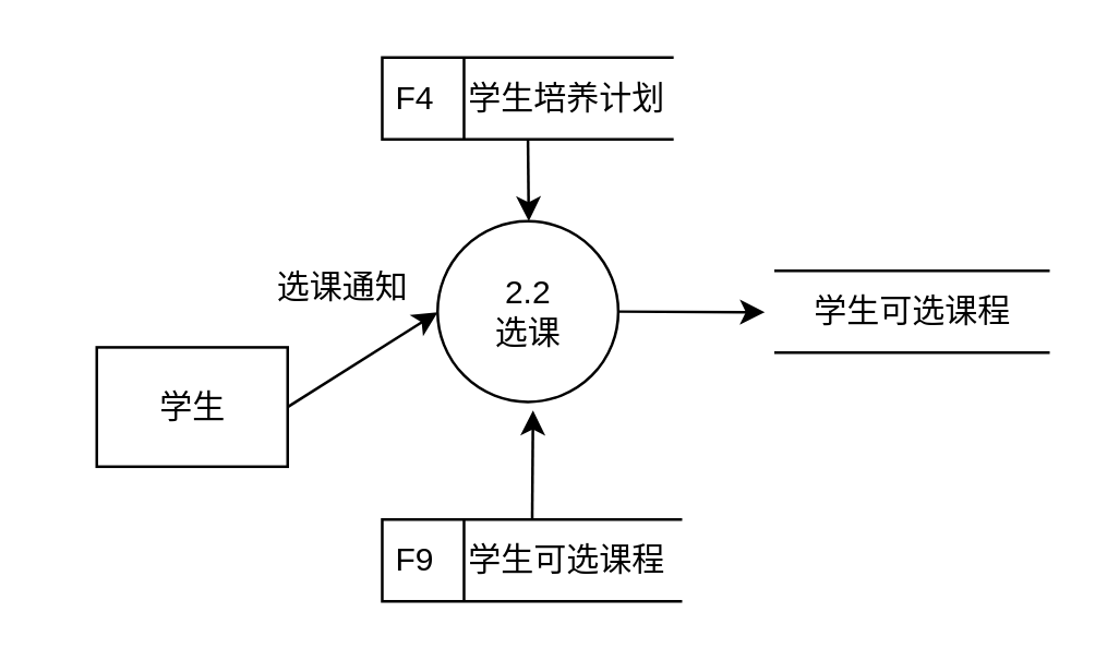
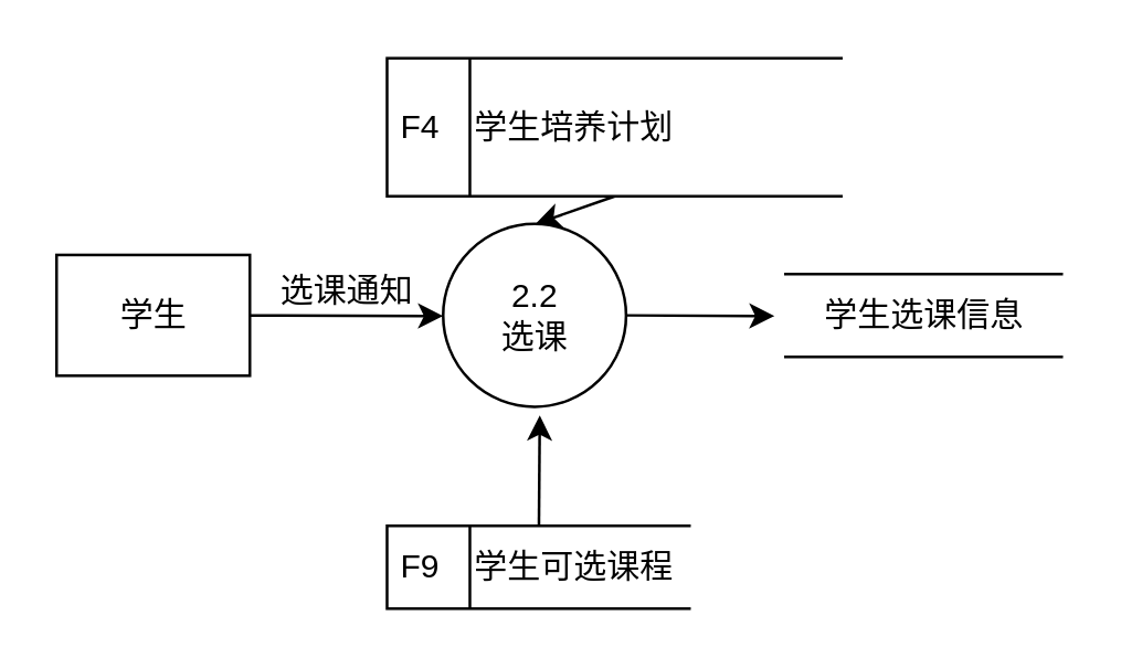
  <mxCell id="0" />
  <mxCell id="1" parent="0" />
  <mxCell id="2" style="edgeStyle=none;html=1;exitX=1;exitY=0.5;exitDx=0;exitDy=0;" edge="1" parent="1" source="3"><mxGeometry relative="1" as="geometry"><mxPoint x="160" y="114" as="targetPoint" /></mxGeometry></mxCell>
- <mxCell id="3" value="学生" style="html=1;dashed=0;whitespace=wrap;" vertex="1" parent="1"><mxGeometry x="35" y="126.87" width="70" height="43.75" as="geometry" /></mxCell>
+ <mxCell id="3" value="学生" style="html=1;dashed=0;whitespace=wrap;" vertex="1" parent="1"><mxGeometry x="20" y="91.87" width="70" height="43.75" as="geometry" /></mxCell>
  <mxCell id="4" style="edgeStyle=none;html=1;exitX=1;exitY=0.5;exitDx=0;exitDy=0;" edge="1" parent="1" source="5"><mxGeometry relative="1" as="geometry"><mxPoint x="280" y="114" as="targetPoint" /></mxGeometry></mxCell>
  <mxCell id="5" value="2.2&lt;br&gt;选课" style="shape=ellipse;html=1;dashed=0;whitespace=wrap;aspect=fixed;perimeter=ellipsePerimeter;" vertex="1" parent="1"><mxGeometry x="160" y="80.62" width="66.25" height="66.25" as="geometry" /></mxCell>
  <mxCell id="6" style="edgeStyle=none;html=1;exitX=0.5;exitY=0;exitDx=0;exitDy=0;" edge="1" parent="1" source="7"><mxGeometry relative="1" as="geometry"><mxPoint x="195" y="150" as="targetPoint" /></mxGeometry></mxCell>
  <mxCell id="7" value="F9&lt;span style=&quot;white-space: pre;&quot;&gt;&#09;&lt;/span&gt;学生可选课程" style="html=1;dashed=0;whitespace=wrap;shape=mxgraph.dfd.dataStoreID;align=left;spacingLeft=3;points=[[0,0],[0.5,0],[1,0],[0,0.5],[1,0.5],[0,1],[0.5,1],[1,1]];" vertex="1" parent="1"><mxGeometry x="139.69" y="190" width="110" height="30" as="geometry" /></mxCell>
  <mxCell id="8" style="edgeStyle=none;html=1;exitX=0.5;exitY=1;exitDx=0;exitDy=0;" edge="1" parent="1" source="9"><mxGeometry relative="1" as="geometry"><mxPoint x="193.44" y="80.62" as="targetPoint" /></mxGeometry></mxCell>
- <mxCell id="9" value="F4&lt;span style=&quot;white-space: pre;&quot;&gt;&#09;&lt;/span&gt;学生培养计划" style="html=1;dashed=0;whitespace=wrap;shape=mxgraph.dfd.dataStoreID;align=left;spacingLeft=3;points=[[0,0],[0.5,0],[1,0],[0,0.5],[1,0.5],[0,1],[0.5,1],[1,1]];" vertex="1" parent="1"><mxGeometry x="139.69" y="20.62" width="106.87" height="30" as="geometry" /></mxCell>
+ <mxCell id="9" value="F4&lt;span style=&quot;white-space: pre;&quot;&gt;&#09;&lt;/span&gt;学生培养计划" style="html=1;dashed=0;whitespace=wrap;shape=mxgraph.dfd.dataStoreID;align=left;spacingLeft=3;points=[[0,0],[0.5,0],[1,0],[0,0.5],[1,0.5],[0,1],[0.5,1],[1,1]];" vertex="1" parent="1"><mxGeometry x="139.69" y="20.62" width="165" height="50" as="geometry" /></mxCell>
  <mxCell id="10" value="选课通知" style="text;html=1;align=center;verticalAlign=middle;resizable=0;points=[];autosize=1;strokeColor=none;fillColor=none;" vertex="1" parent="1"><mxGeometry x="90" y="90" width="70" height="30" as="geometry" /></mxCell>
- <mxCell id="11" value="学生可选课程" style="html=1;dashed=0;whitespace=wrap;shape=partialRectangle;right=0;left=0;" vertex="1" parent="1"><mxGeometry x="284" y="98.75" width="100" height="30" as="geometry" /></mxCell>
+ <mxCell id="11" value="学生选课信息" style="html=1;dashed=0;whitespace=wrap;shape=partialRectangle;right=0;left=0;" vertex="1" parent="1"><mxGeometry x="284" y="98.75" width="100" height="30" as="geometry" /></mxCell>
